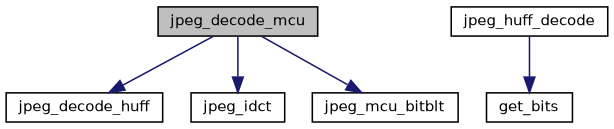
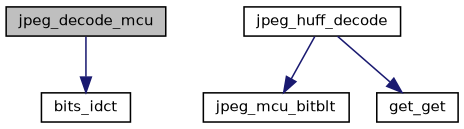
  digraph {
    rankdir=TB
    node [color=black fillcolor=white fontname=Helvetica fontsize=10 shape=record style=filled]
    edge [color=midnightblue fontname=Helvetica fontsize=10 labelfontname=Helvetica labelfontsize=10 style=solid]
    n1 [fillcolor=grey75 fontcolor=black height=0.2 label=jpeg_decode_mcu width=0.4]
-   n2 [height=0.2 label=jpeg_decode_huff width=0.4]
-   n3 [height=0.2 label=jpeg_idct width=0.4]
+   n3 [height=0.2 label=bits_idct width=0.4]
    n4 [height=0.2 label=jpeg_mcu_bitblt width=0.4]
    n5 [height=0.2 label=jpeg_huff_decode width=0.4]
-   n6 [height=0.2 label=get_bits width=0.4]
-   n1 -> n2
+   n6 [height=0.2 label=get_get width=0.4]
    n1 -> n3
-   n1 -> n4
+   n5 -> n4
    n5 -> n6
  }
